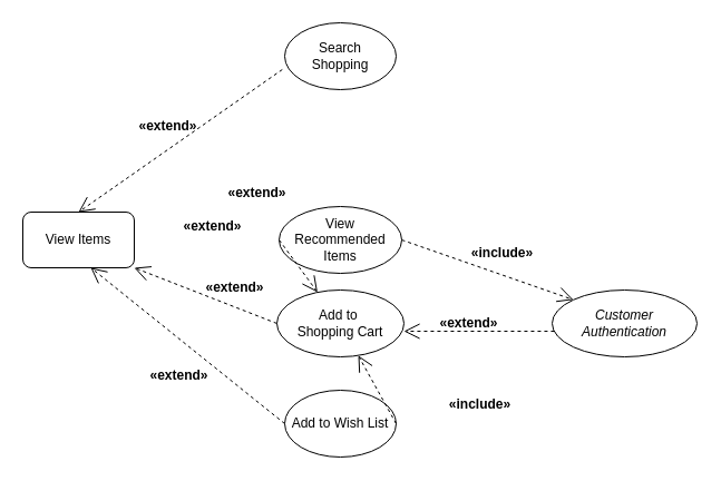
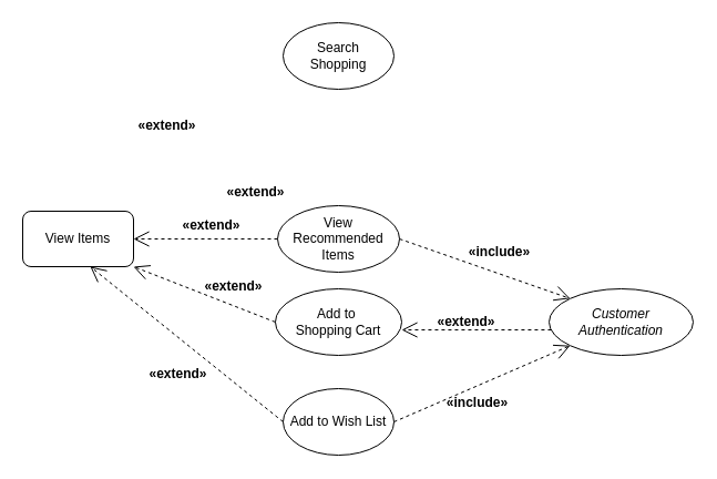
  <mxCell id="0" />
  <mxCell id="1" parent="0" />
  <mxCell id="2" value="View Items" style="whiteSpace=wrap;html=1;rounded=1;" vertex="1" parent="1"><mxGeometry x="20" y="190" width="100" height="50" as="geometry" /></mxCell>
  <mxCell id="3" value="Search&lt;br&gt;Shopping" style="ellipse;whiteSpace=wrap;html=1;" vertex="1" parent="1"><mxGeometry x="255" y="20" width="100" height="60" as="geometry" /></mxCell>
  <mxCell id="4" value="View&lt;br&gt;Recommended &lt;br&gt;Items" style="ellipse;whiteSpace=wrap;html=1;" vertex="1" parent="1"><mxGeometry x="250" y="185" width="110" height="60" as="geometry" /></mxCell>
  <mxCell id="5" value="Add to&amp;nbsp;&lt;br&gt;Shopping Cart" style="ellipse;whiteSpace=wrap;html=1;" vertex="1" parent="1"><mxGeometry x="248" y="260" width="114" height="60" as="geometry" /></mxCell>
  <mxCell id="6" value="Add to Wish List" style="ellipse;whiteSpace=wrap;html=1;" vertex="1" parent="1"><mxGeometry x="255" y="350" width="100" height="60" as="geometry" /></mxCell>
  <mxCell id="7" value="&lt;i&gt;Customer Authentication&lt;/i&gt;" style="ellipse;whiteSpace=wrap;html=1;" vertex="1" parent="1"><mxGeometry x="495" y="260" width="130" height="60" as="geometry" /></mxCell>
- <mxCell id="8" value="" style="endArrow=open;endSize=12;dashed=1;html=1;rounded=0;exitX=-0.022;exitY=0.7;exitDx=0;exitDy=0;exitPerimeter=0;entryX=0.5;entryY=0;entryDx=0;entryDy=0;" edge="1" parent="1" source="3" target="2"><mxGeometry width="160" relative="1" as="geometry"><mxPoint x="290" y="200" as="sourcePoint" /><mxPoint x="450" y="200" as="targetPoint" /></mxGeometry></mxCell>
  <mxCell id="9" value="«extend»" style="text;align=center;fontStyle=1;verticalAlign=middle;spacingLeft=3;spacingRight=3;strokeColor=none;rotatable=0;points=[[0,0.5],[1,0.5]];portConstraint=eastwest;html=1;" vertex="1" parent="1"><mxGeometry x="110" y="100" width="80" height="26" as="geometry" /></mxCell>
  <mxCell id="10" value="«extend»" style="text;align=center;fontStyle=1;verticalAlign=middle;spacingLeft=3;spacingRight=3;strokeColor=none;rotatable=0;points=[[0,0.5],[1,0.5]];portConstraint=eastwest;html=1;" vertex="1" parent="1"><mxGeometry x="190" y="160" width="80" height="26" as="geometry" /></mxCell>
- <mxCell id="11" value="" style="endArrow=open;endSize=12;dashed=1;html=1;rounded=0;exitX=0;exitY=0.5;exitDx=0;exitDy=0;" edge="1" parent="1" source="4" target="5"><mxGeometry width="160" relative="1" as="geometry"><mxPoint x="290" y="200" as="sourcePoint" /><mxPoint x="450" y="200" as="targetPoint" /></mxGeometry></mxCell>
+ <mxCell id="11" value="" style="endArrow=open;endSize=12;dashed=1;html=1;rounded=0;exitX=0;exitY=0.5;exitDx=0;exitDy=0;entryX=1;entryY=0.5;entryDx=0;entryDy=0;" edge="1" parent="1" source="4" target="2"><mxGeometry width="160" relative="1" as="geometry"><mxPoint x="290" y="200" as="sourcePoint" /><mxPoint x="450" y="200" as="targetPoint" /></mxGeometry></mxCell>
  <mxCell id="12" value="«extend»" style="text;align=center;fontStyle=1;verticalAlign=middle;spacingLeft=3;spacingRight=3;strokeColor=none;rotatable=0;points=[[0,0.5],[1,0.5]];portConstraint=eastwest;html=1;" vertex="1" parent="1"><mxGeometry x="150" y="190" width="80" height="26" as="geometry" /></mxCell>
  <mxCell id="13" value="" style="endArrow=open;endSize=12;dashed=1;html=1;rounded=0;exitX=0;exitY=0.5;exitDx=0;exitDy=0;entryX=1;entryY=1;entryDx=0;entryDy=0;" edge="1" parent="1" source="5" target="2"><mxGeometry width="160" relative="1" as="geometry"><mxPoint x="290" y="200" as="sourcePoint" /><mxPoint x="450" y="200" as="targetPoint" /></mxGeometry></mxCell>
  <mxCell id="14" value="«extend»" style="text;align=center;fontStyle=1;verticalAlign=middle;spacingLeft=3;spacingRight=3;strokeColor=none;rotatable=0;points=[[0,0.5],[1,0.5]];portConstraint=eastwest;html=1;" vertex="1" parent="1"><mxGeometry x="170" y="245" width="80" height="26" as="geometry" /></mxCell>
  <mxCell id="15" value="" style="endArrow=open;endSize=12;dashed=1;html=1;rounded=0;exitX=0;exitY=0.5;exitDx=0;exitDy=0;entryX=0.61;entryY=1;entryDx=0;entryDy=0;entryPerimeter=0;" edge="1" parent="1" source="6" target="2"><mxGeometry width="160" relative="1" as="geometry"><mxPoint x="290" y="200" as="sourcePoint" /><mxPoint x="450" y="200" as="targetPoint" /></mxGeometry></mxCell>
  <mxCell id="16" value="«extend»" style="text;align=center;fontStyle=1;verticalAlign=middle;spacingLeft=3;spacingRight=3;strokeColor=none;rotatable=0;points=[[0,0.5],[1,0.5]];portConstraint=eastwest;html=1;" vertex="1" parent="1"><mxGeometry x="120" y="324" width="80" height="26" as="geometry" /></mxCell>
  <mxCell id="17" value="" style="endArrow=open;endSize=12;dashed=1;html=1;rounded=0;exitX=1;exitY=0.5;exitDx=0;exitDy=0;entryX=0;entryY=0;entryDx=0;entryDy=0;" edge="1" parent="1" source="4" target="7"><mxGeometry width="160" relative="1" as="geometry"><mxPoint x="290" y="200" as="sourcePoint" /><mxPoint x="450" y="200" as="targetPoint" /></mxGeometry></mxCell>
  <mxCell id="18" value="«include»" style="text;align=center;fontStyle=1;verticalAlign=middle;spacingLeft=3;spacingRight=3;strokeColor=none;rotatable=0;points=[[0,0.5],[1,0.5]];portConstraint=eastwest;html=1;" vertex="1" parent="1"><mxGeometry x="410" y="214" width="80" height="26" as="geometry" /></mxCell>
  <mxCell id="19" value="«extend»" style="text;align=center;fontStyle=1;verticalAlign=middle;spacingLeft=3;spacingRight=3;strokeColor=none;rotatable=0;points=[[0,0.5],[1,0.5]];portConstraint=eastwest;html=1;" vertex="1" parent="1"><mxGeometry x="380" y="277" width="80" height="26" as="geometry" /></mxCell>
  <mxCell id="20" value="" style="endArrow=open;endSize=12;dashed=1;html=1;rounded=0;exitX=0.015;exitY=0.617;exitDx=0;exitDy=0;exitPerimeter=0;entryX=1;entryY=0.617;entryDx=0;entryDy=0;entryPerimeter=0;" edge="1" parent="1" source="7" target="5"><mxGeometry width="160" relative="1" as="geometry"><mxPoint x="290" y="200" as="sourcePoint" /><mxPoint x="450" y="200" as="targetPoint" /></mxGeometry></mxCell>
- <mxCell id="21" value="" style="endArrow=open;endSize=12;dashed=1;html=1;rounded=0;exitX=1;exitY=0.5;exitDx=0;exitDy=0;" edge="1" parent="1" source="6" target="5"><mxGeometry width="160" relative="1" as="geometry"><mxPoint x="360" y="370" as="sourcePoint" /><mxPoint x="520" y="370" as="targetPoint" /></mxGeometry></mxCell>
+ <mxCell id="21" value="" style="endArrow=open;endSize=12;dashed=1;html=1;rounded=0;exitX=1;exitY=0.5;exitDx=0;exitDy=0;entryX=0;entryY=1;entryDx=0;entryDy=0;" edge="1" parent="1" source="6" target="7"><mxGeometry width="160" relative="1" as="geometry"><mxPoint x="360" y="370" as="sourcePoint" /><mxPoint x="520" y="370" as="targetPoint" /></mxGeometry></mxCell>
  <mxCell id="22" value="«include»" style="text;align=center;fontStyle=1;verticalAlign=middle;spacingLeft=3;spacingRight=3;strokeColor=none;rotatable=0;points=[[0,0.5],[1,0.5]];portConstraint=eastwest;html=1;" vertex="1" parent="1"><mxGeometry x="390" y="350" width="80" height="26" as="geometry" /></mxCell>
